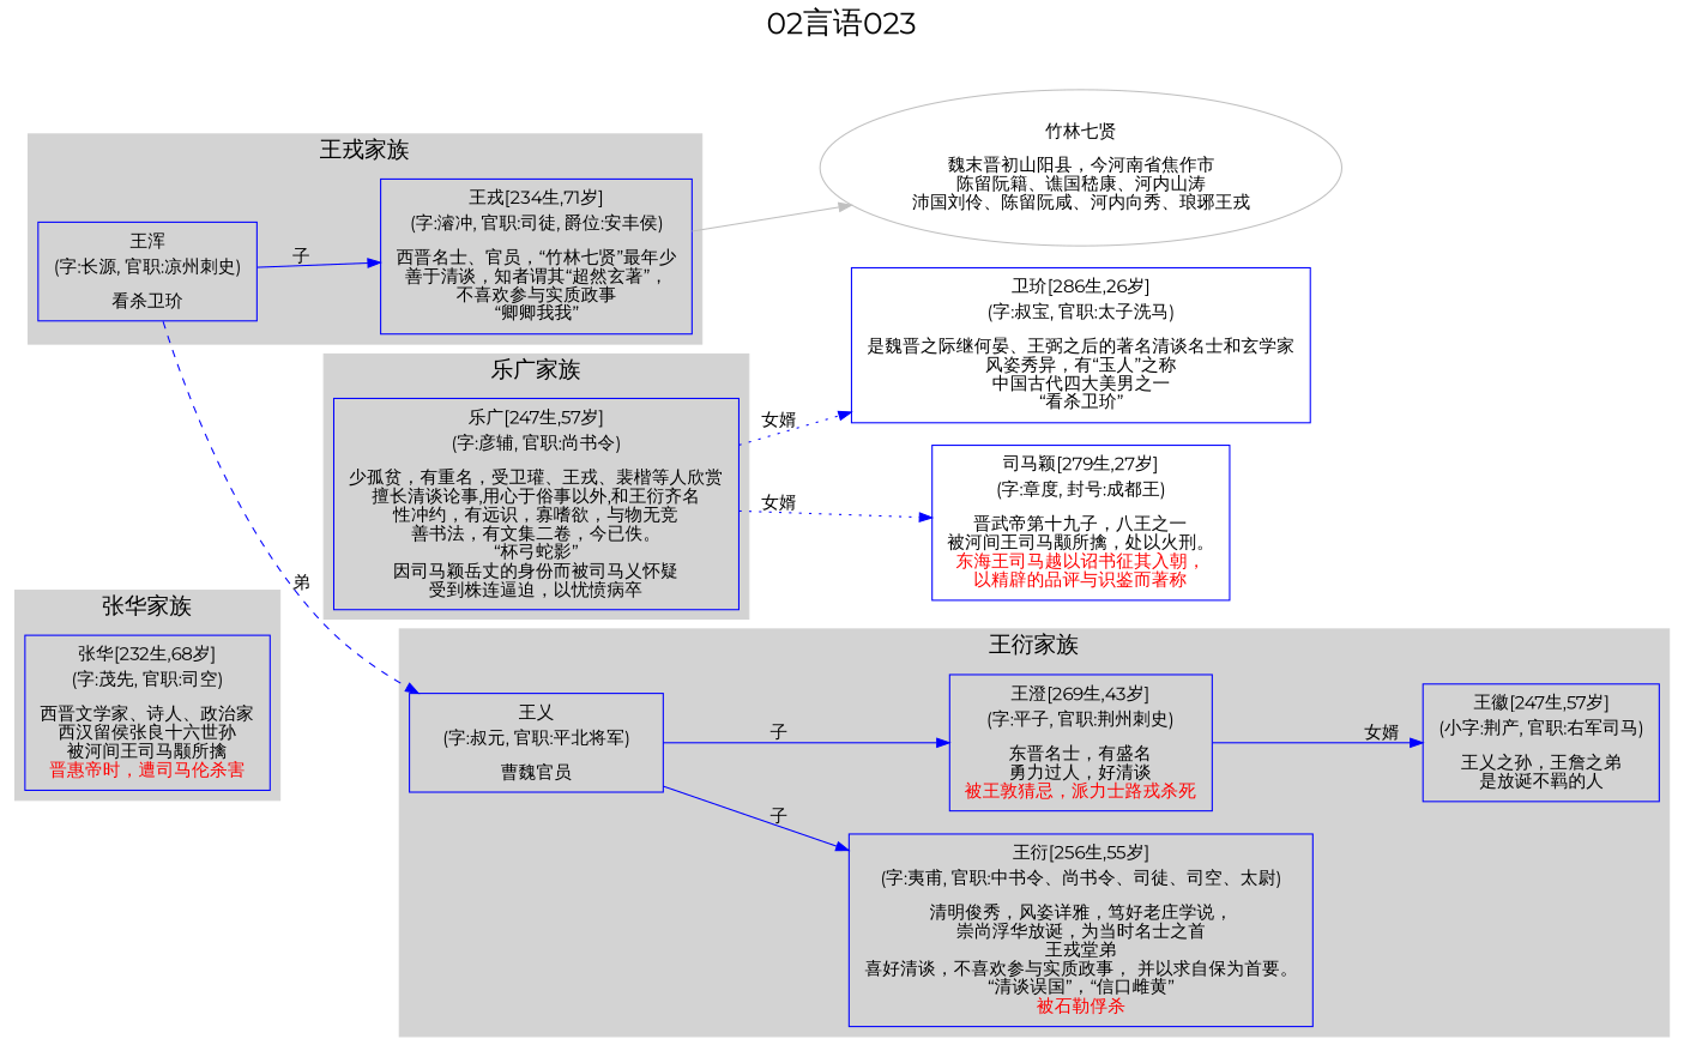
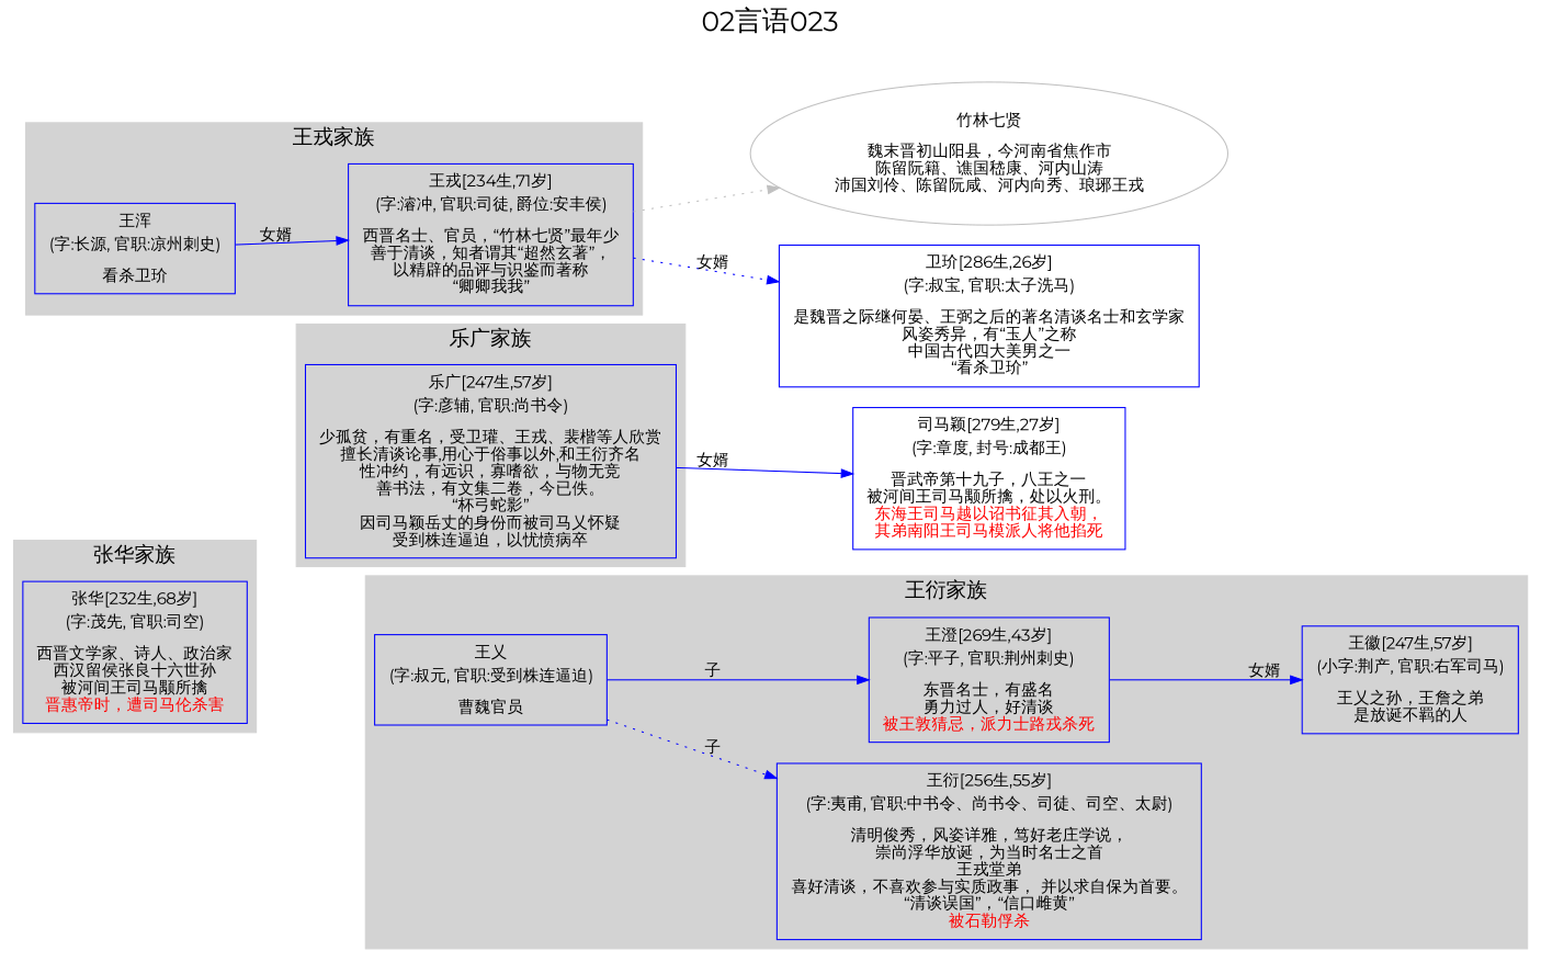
  digraph {
    color=lightgrey
    fontname=Montserrat
    fontsize=24
    label="02言语023"
    labelloc=t
    rankdir=LR
    ranksep=0.5
    style=filled
    node [color=blue fontname=Montserrat shape=box]
    edge [color=blue fontname=Montserrat style=solid]
    n1 [label=<<table border="0" cellborder="0"><tr><td>张华[232生,68岁]</td></tr><tr><td>(字:茂先, 官职:司空)</td></tr><tr><td></td></tr><tr><td>西晋文学家、诗人、政治家<br/>西汉留侯张良十六世孙<br/>被河间王司马颙所擒<br/><font color = 'red'>晋惠帝时，遭司马伦杀害</font></td></tr></table>>]
-   n2 [label=<<table border="0" cellborder="0"><tr><td>王戎[234生,71岁]</td></tr><tr><td>(字:濬冲, 官职:司徒, 爵位:安丰侯)</td></tr><tr><td></td></tr><tr><td>西晋名士、官员，“竹林七贤”最年少<br/>善于清谈，知者谓其“超然玄著”，<br/>不喜欢参与实质政事<br/>“卿卿我我”<br/></td></tr></table>>]
+   n2 [label=<<table border="0" cellborder="0"><tr><td>王戎[234生,71岁]</td></tr><tr><td>(字:濬冲, 官职:司徒, 爵位:安丰侯)</td></tr><tr><td></td></tr><tr><td>西晋名士、官员，“竹林七贤”最年少<br/>善于清谈，知者谓其“超然玄著”，<br/>以精辟的品评与识鉴而著称<br/>“卿卿我我”<br/></td></tr></table>>]
    n3 [label=<<table border="0" cellborder="0"><tr><td>王浑</td></tr><tr><td>(字:长源, 官职:凉州刺史)</td></tr><tr><td></td></tr><tr><td>看杀卫玠<br/></td></tr></table>>]
-   n4 [label=<<table border="0" cellborder="0"><tr><td>王乂</td></tr><tr><td>(字:叔元, 官职:平北将军)</td></tr><tr><td></td></tr><tr><td>曹魏官员<br/></td></tr></table>>]
+   n4 [label=<<table border="0" cellborder="0"><tr><td>王乂</td></tr><tr><td>(字:叔元, 官职:受到株连逼迫)</td></tr><tr><td></td></tr><tr><td>曹魏官员<br/></td></tr></table>>]
    n5 [label=<<table border="0" cellborder="0"><tr><td>王衍[256生,55岁]</td></tr><tr><td>(字:夷甫, 官职:中书令、尚书令、司徒、司空、太尉)</td></tr><tr><td></td></tr><tr><td>清明俊秀，风姿详雅，笃好老庄学说，<br/>崇尚浮华放诞，为当时名士之首<br/>王戎堂弟<br/>喜好清谈，不喜欢参与实质政事， 并以求自保为首要。<br/>“清谈误国”，“信口雌黄”<br/><font color = 'red'>被石勒俘杀</font></td></tr></table>>]
    n6 [label=<<table border="0" cellborder="0"><tr><td>王徽[247生,57岁]</td></tr><tr><td>(小字:荆产, 官职:右军司马)</td></tr><tr><td></td></tr><tr><td>王乂之孙，王詹之弟<br/>是放诞不羁的人<br/></td></tr></table>>]
    n7 [label=<<table border="0" cellborder="0"><tr><td>王澄[269生,43岁]</td></tr><tr><td>(字:平子, 官职:荆州刺史)</td></tr><tr><td></td></tr><tr><td>东晋名士，有盛名<br/>勇力过人，好清谈<br/><font color = 'red'>被王敦猜忌，派力士路戎杀死<br/></font></td></tr></table>>]
    n8 [label=<<table border="0" cellborder="0"><tr><td>乐广[247生,57岁]</td></tr><tr><td>(字:彦辅, 官职:尚书令)</td></tr><tr><td></td></tr><tr><td>少孤贫，有重名，受卫瓘、王戎、裴楷等人欣赏<br/>擅长清谈论事,用心于俗事以外,和王衍齐名<br/>性冲约，有远识，寡嗜欲，与物无竞<br/>善书法，有文集二卷，今已佚。<br/>“杯弓蛇影”<br/>因司马颖岳丈的身份而被司马乂怀疑<br/>受到株连逼迫，以忧愤病卒<br/></td></tr></table>>]
    n9 [color=gray label=<<table border="0" cellborder="0"><tr><td>竹林七贤</td></tr><tr><td></td></tr><tr><td>魏末晋初山阳县，今河南省焦作市<br/>陈留阮籍、谯国嵇康、河内山涛<br/>沛国刘伶、陈留阮咸、河内向秀、琅琊王戎<br/></td></tr></table>> shape=ellipse]
    n10 [label=<<table border="0" cellborder="0"><tr><td>卫玠[286生,26岁]</td></tr><tr><td>(字:叔宝, 官职:太子洗马)</td></tr><tr><td></td></tr><tr><td>是魏晋之际继何晏、王弼之后的著名清谈名士和玄学家<br/>风姿秀异，有“玉人”之称<br/>中国古代四大美男之一<br/>“看杀卫玠”<br/></td></tr></table>>]
-   n11 [label=<<table border="0" cellborder="0"><tr><td>司马颖[279生,27岁]</td></tr><tr><td>(字:章度, 封号:成都王)</td></tr><tr><td></td></tr><tr><td>晋武帝第十九子，八王之一<br/>被河间王司马颙所擒，处以火刑。<br/><font color = 'red'>东海王司马越以诏书征其入朝，<br/>以精辟的品评与识鉴而著称</font></td></tr></table>>]
+   n11 [label=<<table border="0" cellborder="0"><tr><td>司马颖[279生,27岁]</td></tr><tr><td>(字:章度, 封号:成都王)</td></tr><tr><td></td></tr><tr><td>晋武帝第十九子，八王之一<br/>被河间王司马颙所擒，处以火刑。<br/><font color = 'red'>东海王司马越以诏书征其入朝，<br/>其弟南阳王司马模派人将他掐死</font></td></tr></table>>]
    subgraph cluster_1 {
      fontsize=18
      label="张华家族"
      n1
    }
    subgraph cluster_2 {
      fontsize=18
      label="王戎家族"
      n2
      n3
    }
    subgraph cluster_3 {
      fontsize=18
      label="王衍家族"
      n4
      n5
      n6
      n7
    }
    subgraph cluster_4 {
      fontsize=18
      label="乐广家族"
      n8
    }
-   n2 -> n9 [color=gray]
-   n3 -> n2 [label="子"]
-   n3 -> n4 [label="弟" style=dashed]
-   n4 -> n5 [label="子"]
+   n2 -> n9 [color=gray style=dotted]
+   n3 -> n2 [label="女婿"]
+   n4 -> n5 [label="子" style=dotted]
    n4 -> n7 [label="子"]
    n7 -> n6 [label="女婿"]
-   n8 -> n10 [label="女婿" style=dotted]
-   n8 -> n11 [label="女婿" style=dotted]
+   n2 -> n10 [label="女婿" style=dotted]
+   n8 -> n11 [label="女婿"]
  }
